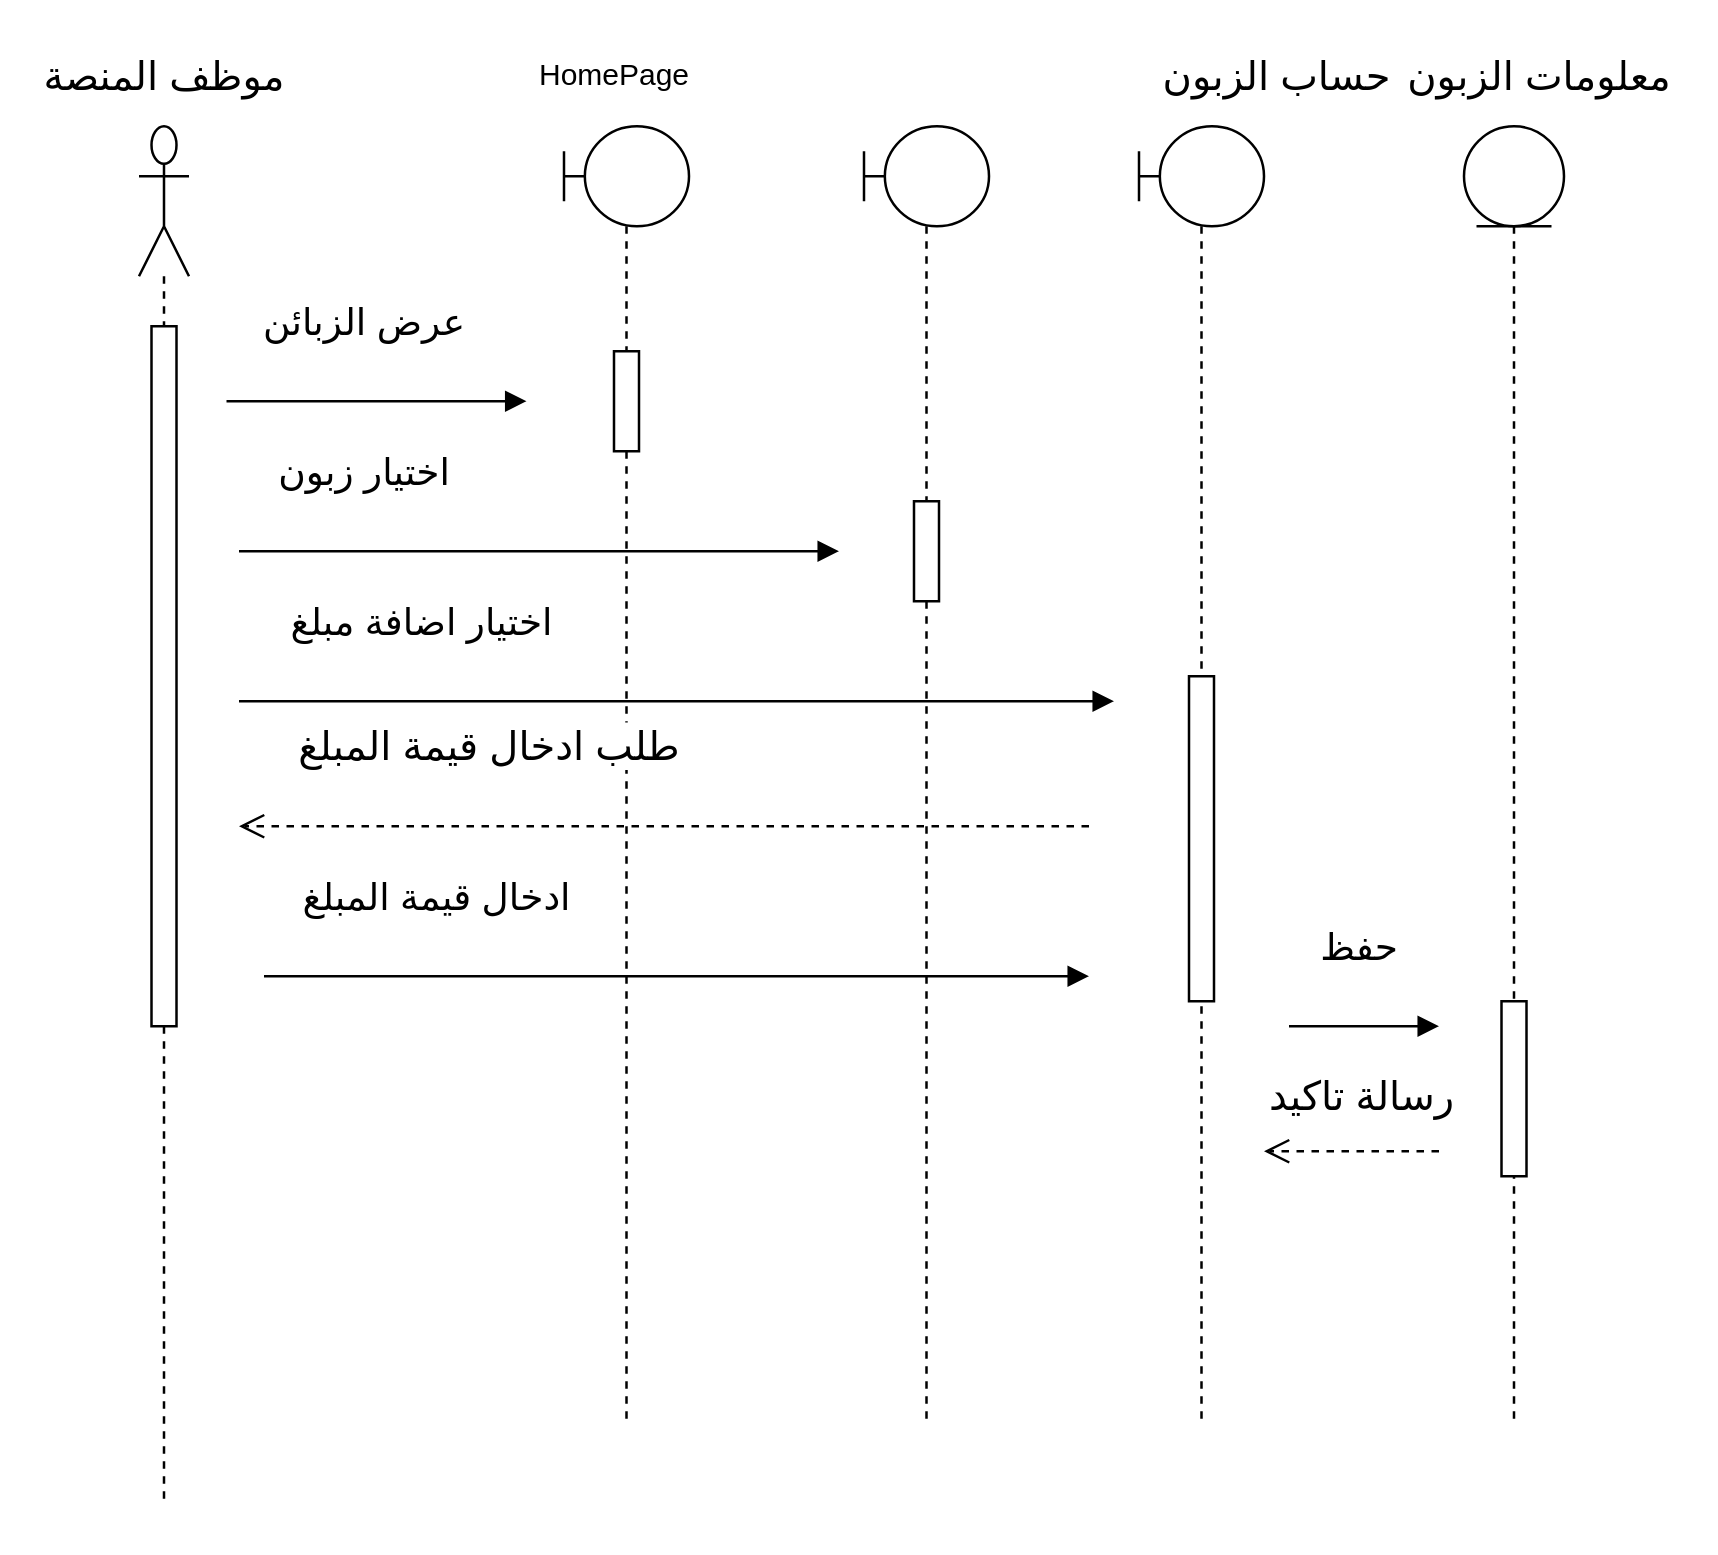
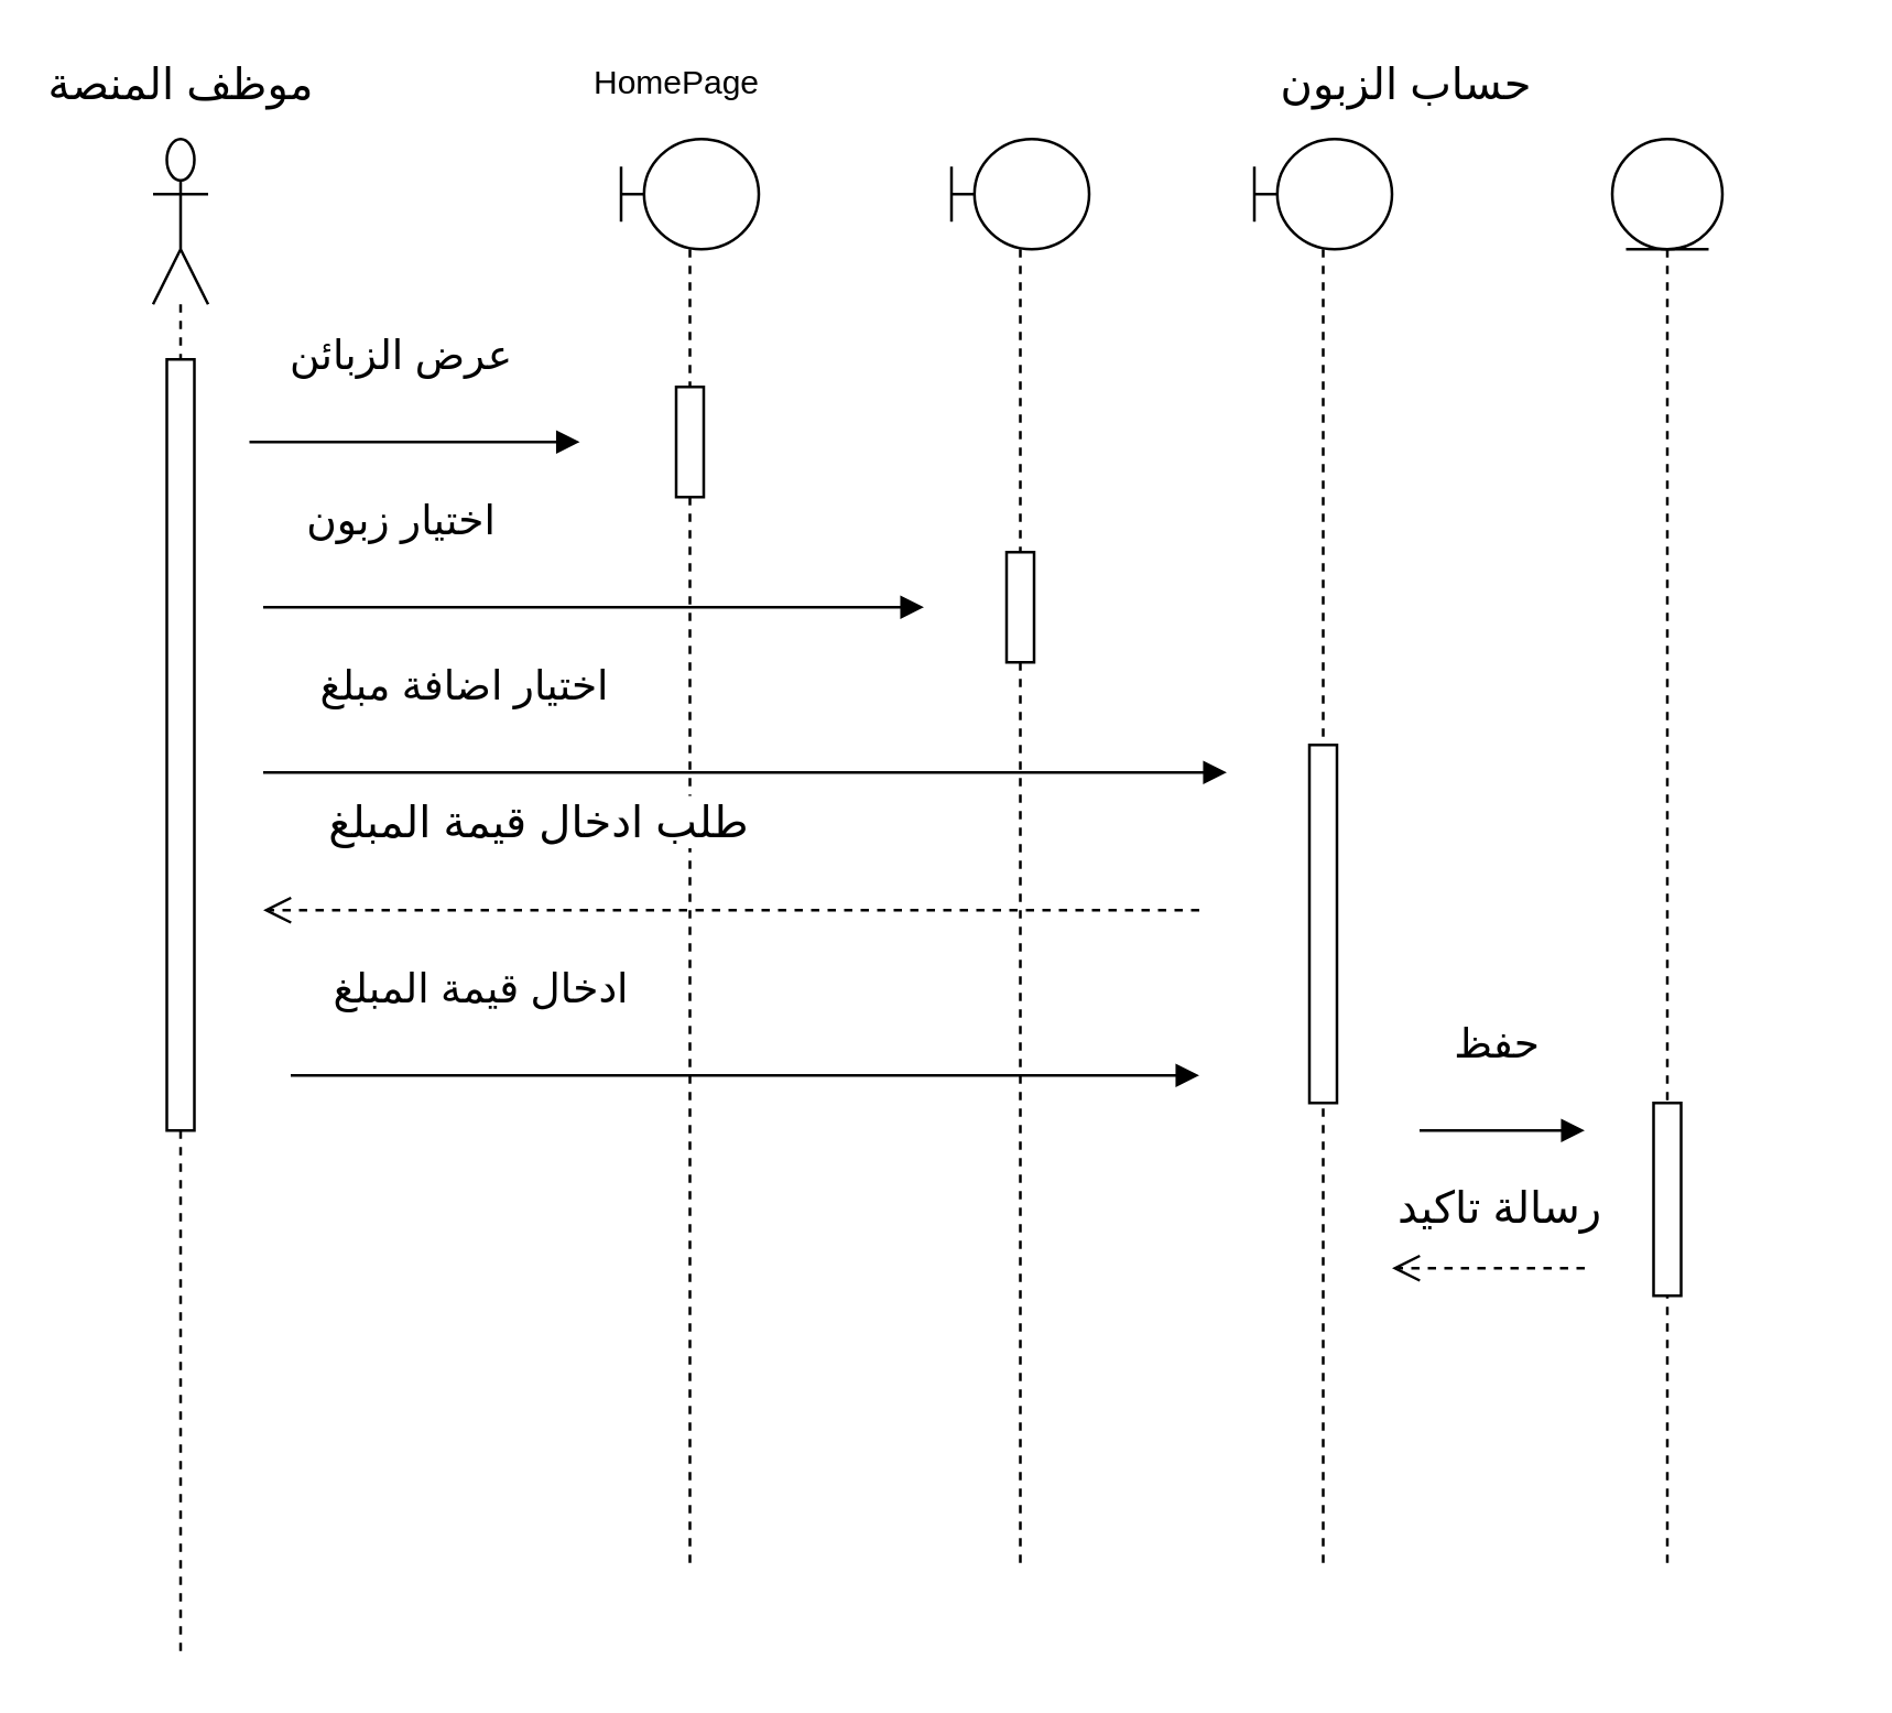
  <mxCell id="0" />
  <mxCell id="1" parent="0" />
  <mxCell id="2" value="" style="shape=umlLifeline;participant=umlActor;perimeter=lifelinePerimeter;whiteSpace=wrap;html=1;container=1;collapsible=0;recursiveResize=0;verticalAlign=top;spacingTop=36;outlineConnect=0;size=60;" vertex="1" parent="1"><mxGeometry x="55" y="50" width="20" height="550" as="geometry" /></mxCell>
  <mxCell id="3" value="" style="html=1;points=[];perimeter=orthogonalPerimeter;" vertex="1" parent="2"><mxGeometry x="5" y="80" width="10" height="280" as="geometry" /></mxCell>
  <mxCell id="4" value="&lt;font style=&quot;font-size: 16px&quot;&gt;موظف المنصة&lt;br&gt;&lt;/font&gt;" style="text;html=1;align=center;verticalAlign=middle;resizable=0;points=[];autosize=1;" vertex="1" parent="1"><mxGeometry x="20" y="20" width="90" height="20" as="geometry" /></mxCell>
  <mxCell id="5" value="&lt;span style=&quot;font-size: 15px&quot;&gt;عرض الزبائن&lt;/span&gt;" style="html=1;verticalAlign=bottom;endArrow=block;entryX=0;entryY=0;" edge="1" parent="1"><mxGeometry x="-0.083" y="20" relative="1" as="geometry"><mxPoint x="90" y="160" as="sourcePoint" /><mxPoint x="210" y="160" as="targetPoint" /><mxPoint as="offset" /></mxGeometry></mxCell>
  <mxCell id="6" value="" style="shape=umlLifeline;participant=umlBoundary;perimeter=lifelinePerimeter;whiteSpace=wrap;html=1;container=1;collapsible=0;recursiveResize=0;verticalAlign=top;spacingTop=36;outlineConnect=0;" vertex="1" parent="1"><mxGeometry x="225" y="50" width="50" height="520" as="geometry" /></mxCell>
  <mxCell id="7" value="" style="html=1;points=[];perimeter=orthogonalPerimeter;" vertex="1" parent="6"><mxGeometry x="20" y="90" width="10" height="40" as="geometry" /></mxCell>
  <mxCell id="8" value="&lt;span style=&quot;font-size: 15px&quot;&gt;اختيار زبون&lt;/span&gt;" style="html=1;verticalAlign=bottom;endArrow=block;" edge="1" parent="1"><mxGeometry x="-0.583" y="20" relative="1" as="geometry"><mxPoint x="95" y="220" as="sourcePoint" /><mxPoint x="335" y="220" as="targetPoint" /><mxPoint as="offset" /></mxGeometry></mxCell>
  <mxCell id="9" value="" style="shape=umlLifeline;participant=umlBoundary;perimeter=lifelinePerimeter;whiteSpace=wrap;html=1;container=1;collapsible=0;recursiveResize=0;verticalAlign=top;spacingTop=36;outlineConnect=0;" vertex="1" parent="1"><mxGeometry x="345" y="50" width="50" height="520" as="geometry" /></mxCell>
  <mxCell id="10" value="" style="html=1;points=[];perimeter=orthogonalPerimeter;" vertex="1" parent="9"><mxGeometry x="20" y="150" width="10" height="40" as="geometry" /></mxCell>
  <mxCell id="11" value="&lt;span style=&quot;font-size: 15px&quot;&gt;اختيار اضافة مبلغ&lt;/span&gt;" style="html=1;verticalAlign=bottom;endArrow=block;" edge="1" parent="1"><mxGeometry x="-0.583" y="20" relative="1" as="geometry"><mxPoint x="95" y="280" as="sourcePoint" /><mxPoint x="445" y="280" as="targetPoint" /><mxPoint as="offset" /></mxGeometry></mxCell>
  <mxCell id="12" value="" style="shape=umlLifeline;participant=umlBoundary;perimeter=lifelinePerimeter;whiteSpace=wrap;html=1;container=1;collapsible=0;recursiveResize=0;verticalAlign=top;spacingTop=36;outlineConnect=0;" vertex="1" parent="1"><mxGeometry x="455" y="50" width="50" height="520" as="geometry" /></mxCell>
  <mxCell id="13" value="" style="html=1;points=[];perimeter=orthogonalPerimeter;" vertex="1" parent="12"><mxGeometry x="20" y="220" width="10" height="130" as="geometry" /></mxCell>
  <mxCell id="14" value="&lt;font style=&quot;font-size: 16px&quot;&gt;طلب ادخال قيمة المبلغ&lt;/font&gt;" style="html=1;verticalAlign=bottom;endArrow=open;dashed=1;endSize=8;" edge="1" parent="1"><mxGeometry x="0.412" y="-20" relative="1" as="geometry"><mxPoint x="95" y="330" as="targetPoint" /><mxPoint x="435" y="330" as="sourcePoint" /><mxPoint as="offset" /></mxGeometry></mxCell>
  <mxCell id="15" value="&lt;span style=&quot;font-size: 15px&quot;&gt;ادخال قيمة المبلغ&lt;/span&gt;" style="html=1;verticalAlign=bottom;endArrow=block;" edge="1" parent="1"><mxGeometry x="-0.583" y="20" relative="1" as="geometry"><mxPoint x="105" y="390" as="sourcePoint" /><mxPoint x="435" y="390" as="targetPoint" /><mxPoint as="offset" /></mxGeometry></mxCell>
  <mxCell id="16" value="" style="shape=umlLifeline;participant=umlEntity;perimeter=lifelinePerimeter;whiteSpace=wrap;html=1;container=1;collapsible=0;recursiveResize=0;verticalAlign=top;spacingTop=36;outlineConnect=0;" vertex="1" parent="1"><mxGeometry x="585" y="50" width="40" height="520" as="geometry" /></mxCell>
  <mxCell id="17" value="" style="html=1;points=[];perimeter=orthogonalPerimeter;" vertex="1" parent="16"><mxGeometry x="15" y="350" width="10" height="70" as="geometry" /></mxCell>
- <mxCell id="18" value="&lt;font style=&quot;font-size: 16px&quot;&gt;معلومات الزبون&lt;/font&gt;" style="text;html=1;align=center;verticalAlign=middle;resizable=0;points=[];autosize=1;" vertex="1" parent="1"><mxGeometry x="565" y="20" width="100" height="20" as="geometry" /></mxCell>
  <mxCell id="19" value="&lt;span style=&quot;font-size: 15px&quot;&gt;حفظ&lt;/span&gt;" style="html=1;verticalAlign=bottom;endArrow=block;" edge="1" parent="1"><mxGeometry x="-0.083" y="20" relative="1" as="geometry"><mxPoint x="515" y="410" as="sourcePoint" /><mxPoint x="575" y="410" as="targetPoint" /><mxPoint as="offset" /></mxGeometry></mxCell>
  <mxCell id="20" value="&lt;font style=&quot;font-size: 16px&quot;&gt;رسالة تاكيد&lt;/font&gt;" style="html=1;verticalAlign=bottom;endArrow=open;dashed=1;endSize=8;" edge="1" parent="1"><mxGeometry x="-0.143" y="-10" relative="1" as="geometry"><mxPoint x="505" y="460" as="targetPoint" /><mxPoint x="575" y="460" as="sourcePoint" /><mxPoint x="-1" as="offset" /></mxGeometry></mxCell>
  <mxCell id="21" value="HomePage" style="text;html=1;align=center;verticalAlign=middle;resizable=0;points=[];autosize=1;" vertex="1" parent="1"><mxGeometry x="205" y="20" width="80" height="20" as="geometry" /></mxCell>
  <mxCell id="22" value="&lt;font style=&quot;font-size: 16px&quot;&gt;حساب الزبون&lt;/font&gt;" style="text;html=1;align=center;verticalAlign=middle;resizable=0;points=[];autosize=1;" vertex="1" parent="1"><mxGeometry x="465" y="20" width="90" height="20" as="geometry" /></mxCell>
